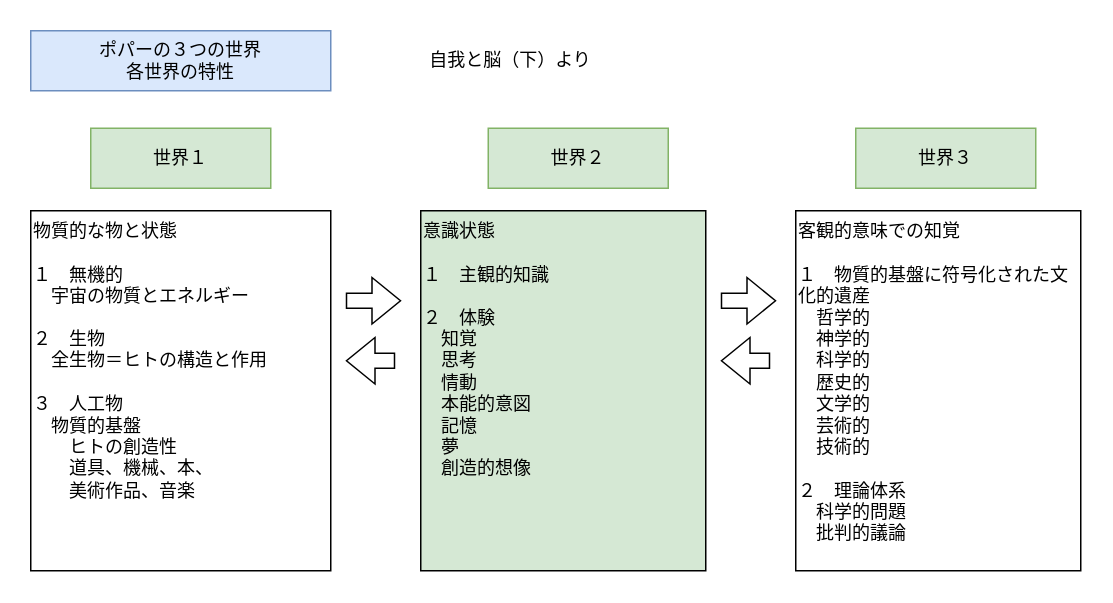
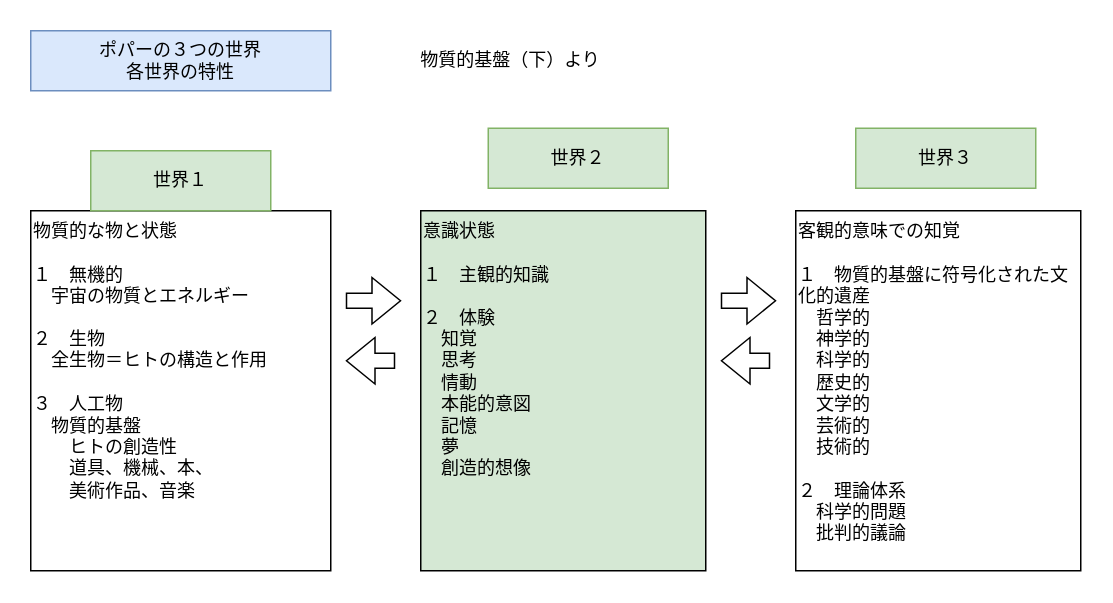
  <mxCell id="0" />
  <mxCell id="1" parent="0" />
  <mxCell id="2" value="ポパーの３つの世界&lt;div&gt;各世界の特性&lt;/div&gt;" style="text;html=1;align=center;verticalAlign=middle;whiteSpace=wrap;rounded=0;fillColor=#dae8fc;strokeColor=#6c8ebf;" vertex="1" parent="1"><mxGeometry x="20" y="20" width="200" height="40" as="geometry" /></mxCell>
  <mxCell id="3" value="物質的な物と状態&lt;div&gt;&lt;br&gt;&lt;/div&gt;&lt;div&gt;１　無機的&lt;/div&gt;&lt;div&gt;　宇宙の物質とエネルギー&lt;/div&gt;&lt;div&gt;&lt;br&gt;&lt;/div&gt;&lt;div&gt;２　生物&lt;/div&gt;&lt;div&gt;　全生物＝ヒトの構造と作用&lt;/div&gt;&lt;div&gt;&lt;br&gt;&lt;/div&gt;&lt;div&gt;３　人工物&lt;/div&gt;&lt;div&gt;　物質的基盤&lt;/div&gt;&lt;div&gt;　　ヒトの創造性&lt;/div&gt;&lt;div&gt;　　道具、機械、本、&lt;/div&gt;&lt;div&gt;　　美術作品、音楽&lt;/div&gt;&lt;div&gt;&lt;br&gt;&lt;/div&gt;&lt;div style=&quot;&quot;&gt;&lt;br&gt;&lt;/div&gt;" style="rounded=0;whiteSpace=wrap;html=1;align=left;labelPosition=center;verticalLabelPosition=middle;verticalAlign=top;" vertex="1" parent="1"><mxGeometry x="20" y="140" width="200" height="240" as="geometry" /></mxCell>
- <mxCell id="4" value="世界１" style="text;html=1;align=center;verticalAlign=middle;whiteSpace=wrap;rounded=0;fillColor=#d5e8d4;strokeColor=#82b366;" vertex="1" parent="1"><mxGeometry x="60" y="85" width="120" height="40" as="geometry" /></mxCell>
+ <mxCell id="4" value="世界１" style="text;html=1;align=center;verticalAlign=middle;whiteSpace=wrap;rounded=0;fillColor=#d5e8d4;strokeColor=#82b366;" vertex="1" parent="1"><mxGeometry x="60" y="100" width="120" height="40" as="geometry" /></mxCell>
  <mxCell id="5" value="&lt;div style=&quot;&quot;&gt;意識状態&lt;/div&gt;&lt;div style=&quot;&quot;&gt;&lt;br&gt;&lt;/div&gt;&lt;div style=&quot;&quot;&gt;１　主観的知識&lt;/div&gt;&lt;div style=&quot;&quot;&gt;&lt;br&gt;&lt;/div&gt;&lt;div style=&quot;&quot;&gt;２　体験&lt;/div&gt;&lt;div style=&quot;&quot;&gt;　知覚&lt;/div&gt;&lt;div style=&quot;&quot;&gt;　思考&lt;/div&gt;&lt;div style=&quot;&quot;&gt;　情動&lt;/div&gt;&lt;div style=&quot;&quot;&gt;　本能的意図&lt;/div&gt;&lt;div style=&quot;&quot;&gt;　記憶&lt;/div&gt;&lt;div style=&quot;&quot;&gt;　夢&lt;/div&gt;&lt;div style=&quot;&quot;&gt;　創造的想像&lt;/div&gt;" style="rounded=0;whiteSpace=wrap;html=1;align=left;verticalAlign=top;fillColor=#d5e8d4;" vertex="1" parent="1"><mxGeometry x="280" y="140" width="190" height="240" as="geometry" /></mxCell>
  <mxCell id="6" value="世界２" style="text;html=1;align=center;verticalAlign=middle;whiteSpace=wrap;rounded=0;fillColor=#d5e8d4;strokeColor=#82b366;" vertex="1" parent="1"><mxGeometry x="325" y="85" width="120" height="40" as="geometry" /></mxCell>
  <mxCell id="7" value="" style="shape=flexArrow;endArrow=classic;html=1;rounded=0;" edge="1" parent="1"><mxGeometry width="50" height="50" relative="1" as="geometry"><mxPoint x="230" y="200" as="sourcePoint" /><mxPoint x="267" y="200" as="targetPoint" /></mxGeometry></mxCell>
  <mxCell id="8" value="" style="shape=flexArrow;endArrow=classic;html=1;rounded=0;" edge="1" parent="1"><mxGeometry width="50" height="50" relative="1" as="geometry"><mxPoint x="263" y="240" as="sourcePoint" /><mxPoint x="230" y="240" as="targetPoint" /></mxGeometry></mxCell>
  <mxCell id="9" value="客観的意味での知覚&lt;div&gt;&lt;br&gt;&lt;/div&gt;&lt;div&gt;１　物質的基盤に符号化された文化的遺産&lt;/div&gt;&lt;div&gt;　哲学的&lt;/div&gt;&lt;div&gt;　神学的&lt;/div&gt;&lt;div&gt;　科学的&lt;/div&gt;&lt;div&gt;　歴史的&lt;/div&gt;&lt;div&gt;　文学的&lt;/div&gt;&lt;div&gt;　芸術的&lt;/div&gt;&lt;div&gt;　技術的&lt;/div&gt;&lt;div&gt;&lt;br&gt;&lt;/div&gt;&lt;div&gt;２　理論体系&lt;/div&gt;&lt;div&gt;　科学的問題&lt;/div&gt;&lt;div&gt;　批判的議論&lt;/div&gt;&lt;div&gt;&lt;br&gt;&lt;div style=&quot;&quot;&gt;&lt;br&gt;&lt;/div&gt;&lt;/div&gt;" style="rounded=0;whiteSpace=wrap;html=1;align=left;verticalAlign=top;" vertex="1" parent="1"><mxGeometry x="530" y="140" width="190" height="240" as="geometry" /></mxCell>
  <mxCell id="10" value="世界３" style="text;html=1;align=center;verticalAlign=middle;whiteSpace=wrap;rounded=0;fillColor=#d5e8d4;strokeColor=#82b366;" vertex="1" parent="1"><mxGeometry x="570" y="85" width="120" height="40" as="geometry" /></mxCell>
  <mxCell id="11" value="" style="shape=flexArrow;endArrow=classic;html=1;rounded=0;" edge="1" parent="1"><mxGeometry width="50" height="50" relative="1" as="geometry"><mxPoint x="480" y="200" as="sourcePoint" /><mxPoint x="517" y="200" as="targetPoint" /></mxGeometry></mxCell>
  <mxCell id="12" value="" style="shape=flexArrow;endArrow=classic;html=1;rounded=0;" edge="1" parent="1"><mxGeometry width="50" height="50" relative="1" as="geometry"><mxPoint x="513" y="240" as="sourcePoint" /><mxPoint x="480" y="240" as="targetPoint" /></mxGeometry></mxCell>
- <mxCell id="13" value="自我と脳（下）より" style="text;html=1;align=center;verticalAlign=middle;whiteSpace=wrap;rounded=0;" vertex="1" parent="1"><mxGeometry x="260" y="20" width="160" height="40" as="geometry" /></mxCell>
+ <mxCell id="13" value="物質的基盤（下）より" style="text;html=1;align=center;verticalAlign=middle;whiteSpace=wrap;rounded=0;" vertex="1" parent="1"><mxGeometry x="260" y="20" width="160" height="40" as="geometry" /></mxCell>
